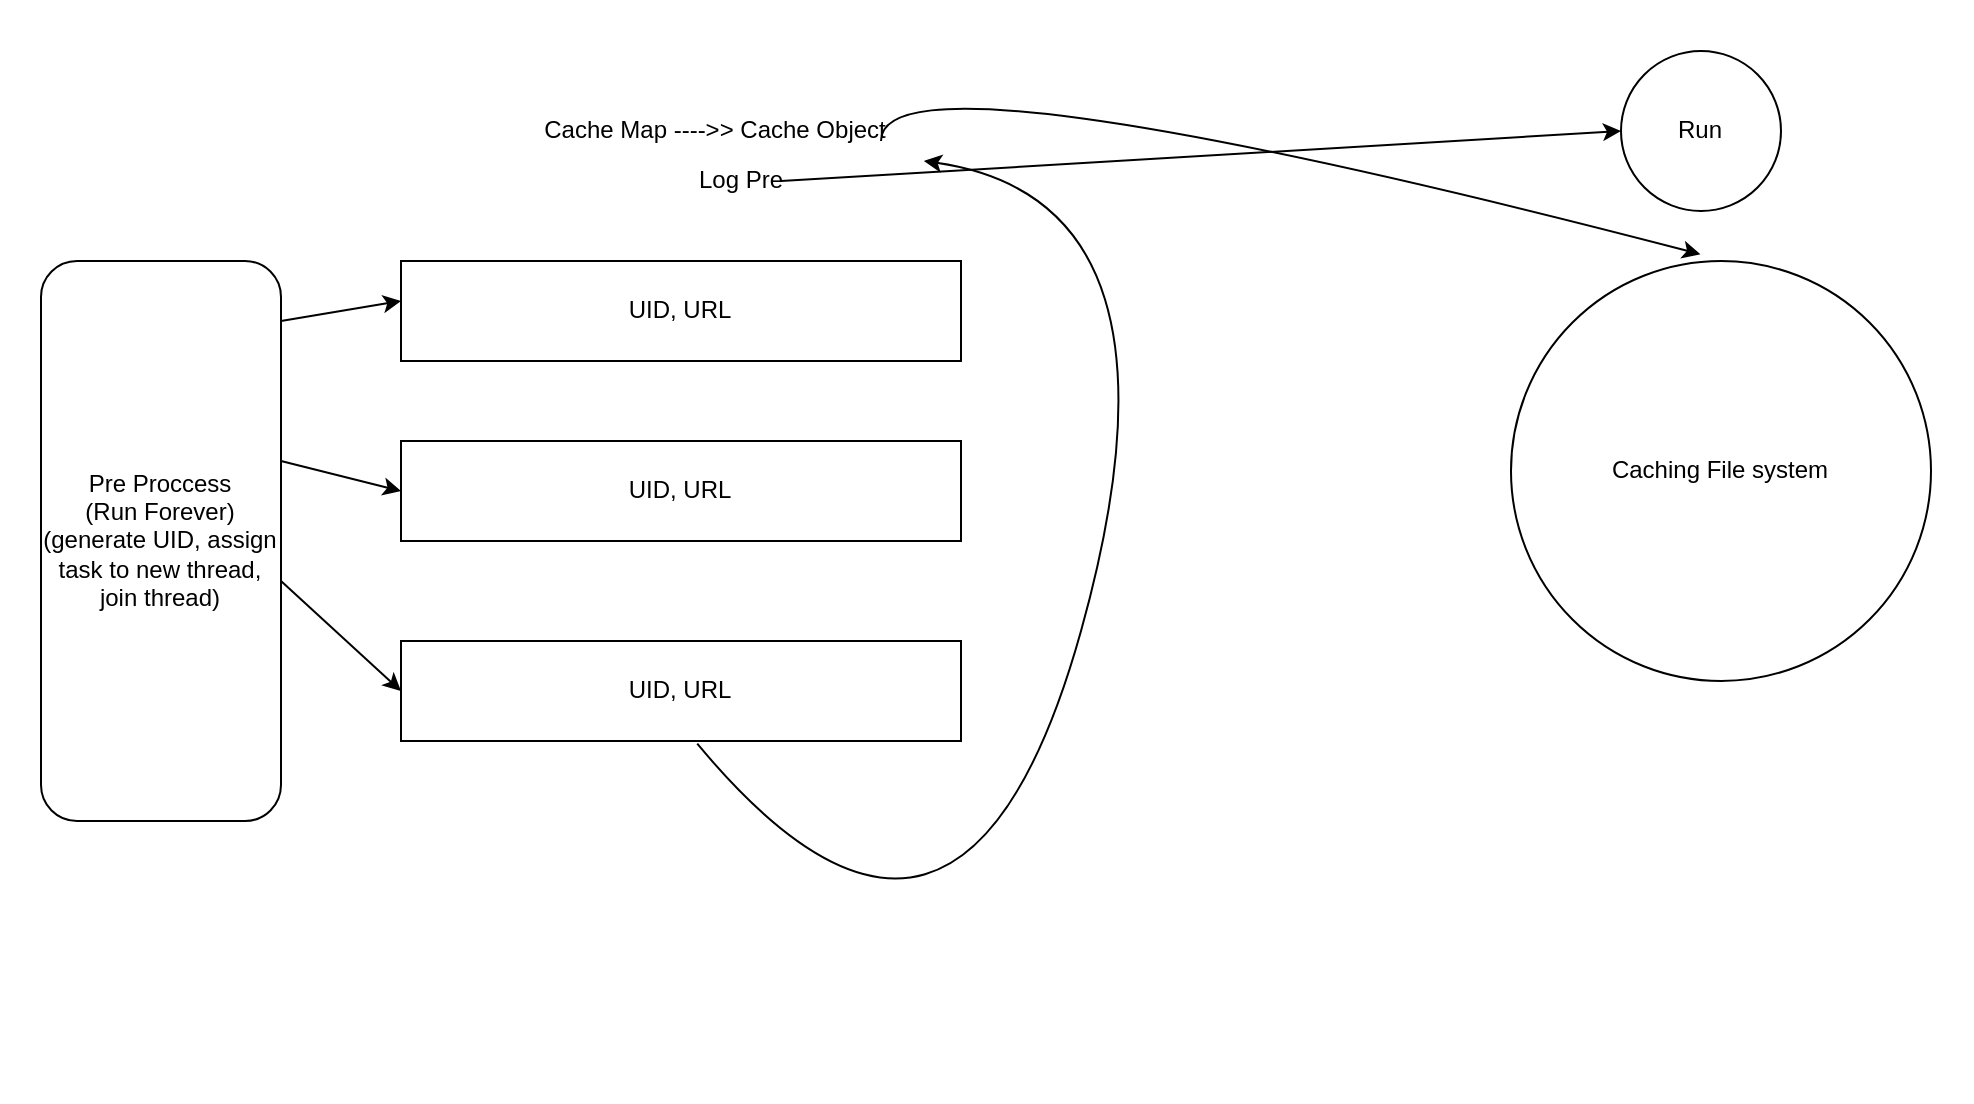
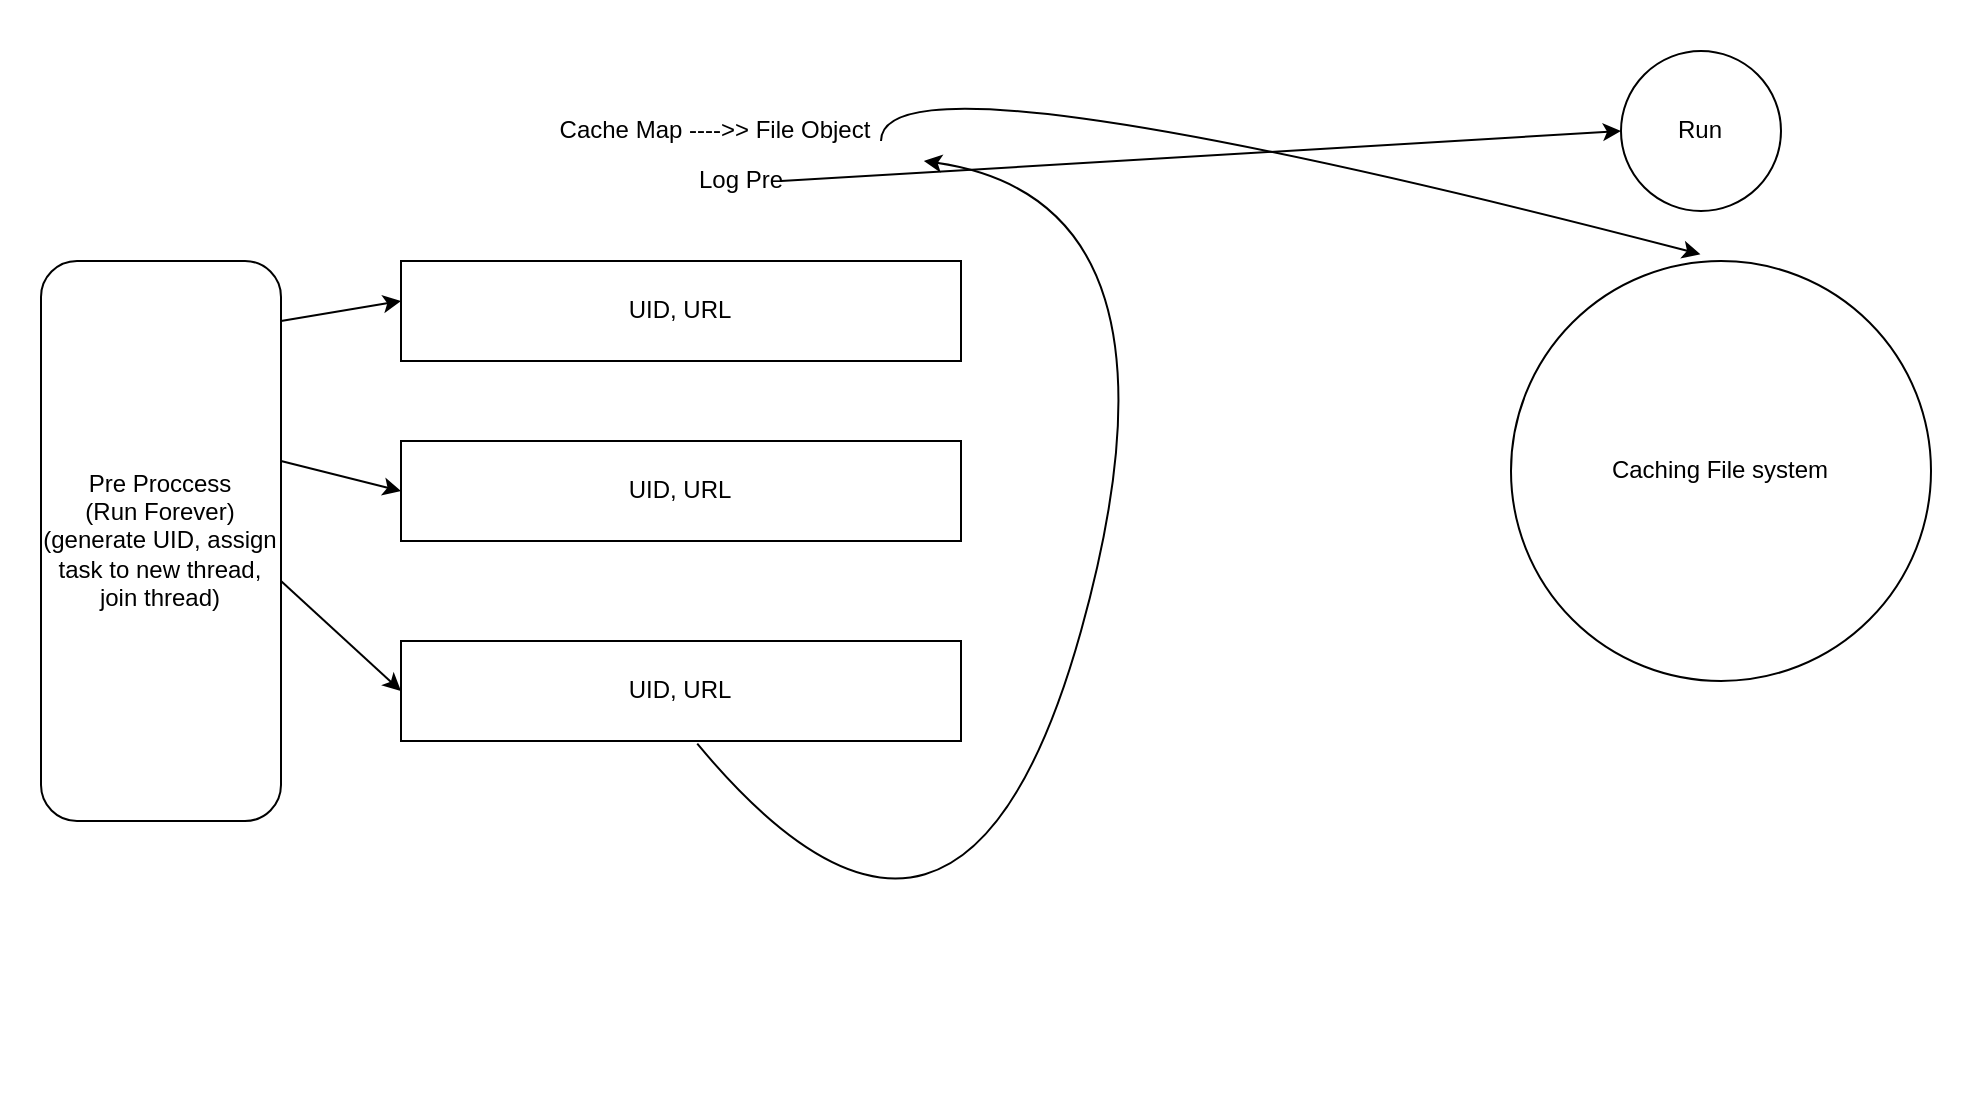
  <mxCell id="0" />
  <mxCell id="1" parent="0" />
  <mxCell id="2" value="Pre Proccess&lt;br&gt;(Run Forever)&lt;br&gt;(generate UID, assign task to new thread, join thread)" style="rounded=1;whiteSpace=wrap;html=1;" parent="1" vertex="1"><mxGeometry x="20" y="130" width="120" height="280" as="geometry" /></mxCell>
  <mxCell id="3" value="UID, URL" style="rounded=0;whiteSpace=wrap;html=1;" parent="1" vertex="1"><mxGeometry x="200" y="130" width="280" height="50" as="geometry" /></mxCell>
  <mxCell id="4" value="UID, URL" style="rounded=0;whiteSpace=wrap;html=1;" parent="1" vertex="1"><mxGeometry x="200" y="220" width="280" height="50" as="geometry" /></mxCell>
  <mxCell id="5" value="UID, URL" style="rounded=0;whiteSpace=wrap;html=1;" parent="1" vertex="1"><mxGeometry x="200" y="320" width="280" height="50" as="geometry" /></mxCell>
  <mxCell id="6" value="" style="endArrow=classic;html=1;rounded=0;" parent="1" edge="1"><mxGeometry width="50" height="50" relative="1" as="geometry"><mxPoint x="140" y="160" as="sourcePoint" /><mxPoint x="200" y="150" as="targetPoint" /></mxGeometry></mxCell>
  <mxCell id="7" value="" style="endArrow=classic;html=1;rounded=0;entryX=0;entryY=0.5;entryDx=0;entryDy=0;" parent="1" target="4" edge="1"><mxGeometry width="50" height="50" relative="1" as="geometry"><mxPoint x="140" y="230" as="sourcePoint" /><mxPoint x="190" y="180" as="targetPoint" /></mxGeometry></mxCell>
  <mxCell id="8" value="" style="endArrow=classic;html=1;rounded=0;entryX=0;entryY=0.5;entryDx=0;entryDy=0;" parent="1" target="5" edge="1"><mxGeometry width="50" height="50" relative="1" as="geometry"><mxPoint x="140" y="290" as="sourcePoint" /><mxPoint x="190" y="240" as="targetPoint" /></mxGeometry></mxCell>
  <mxCell id="9" value="Caching File system" style="ellipse;whiteSpace=wrap;html=1;aspect=fixed;" parent="1" vertex="1"><mxGeometry x="755" y="130" width="210" height="210" as="geometry" /></mxCell>
- <mxCell id="10" value="Cache Map ----&amp;gt;&amp;gt; Cache Object" style="text;html=1;strokeColor=none;fillColor=none;align=center;verticalAlign=middle;whiteSpace=wrap;rounded=0;" parent="1" vertex="1"><mxGeometry x="245" y="50" width="225" height="30" as="geometry" /></mxCell>
+ <mxCell id="10" value="Cache Map ----&amp;gt;&amp;gt; File Object" style="text;html=1;strokeColor=none;fillColor=none;align=center;verticalAlign=middle;whiteSpace=wrap;rounded=0;" parent="1" vertex="1"><mxGeometry x="245" y="50" width="225" height="30" as="geometry" /></mxCell>
  <mxCell id="11" value="" style="curved=1;endArrow=classic;html=1;rounded=0;exitX=0.529;exitY=1.027;exitDx=0;exitDy=0;exitPerimeter=0;" parent="1" source="5" target="10" edge="1"><mxGeometry width="50" height="50" relative="1" as="geometry"><mxPoint x="390" y="400" as="sourcePoint" /><mxPoint x="440" y="350" as="targetPoint" /><Array as="points"><mxPoint x="480" y="530" /><mxPoint x="600" y="100" /></Array></mxGeometry></mxCell>
  <mxCell id="12" value="" style="curved=1;endArrow=classic;html=1;rounded=0;entryX=0.451;entryY=-0.016;entryDx=0;entryDy=0;entryPerimeter=0;" parent="1" target="9" edge="1"><mxGeometry width="50" height="50" relative="1" as="geometry"><mxPoint x="440" y="70" as="sourcePoint" /><mxPoint x="490" y="20" as="targetPoint" /><Array as="points"><mxPoint x="440" y="20" /></Array></mxGeometry></mxCell>
  <mxCell id="13" value="Log Pre" style="text;html=1;align=center;verticalAlign=middle;resizable=0;points=[];autosize=1;strokeColor=none;fillColor=none;" vertex="1" parent="1"><mxGeometry x="340" y="80" width="60" height="20" as="geometry" /></mxCell>
  <mxCell id="14" value="" style="endArrow=classic;html=1;rounded=0;entryX=0;entryY=0.5;entryDx=0;entryDy=0;" edge="1" parent="1" target="15"><mxGeometry width="50" height="50" relative="1" as="geometry"><mxPoint x="390" y="90" as="sourcePoint" /><mxPoint x="770" y="72.727" as="targetPoint" /></mxGeometry></mxCell>
  <mxCell id="15" value="Run" style="ellipse;whiteSpace=wrap;html=1;aspect=fixed;" vertex="1" parent="1"><mxGeometry x="810" y="25" width="80" height="80" as="geometry" /></mxCell>
